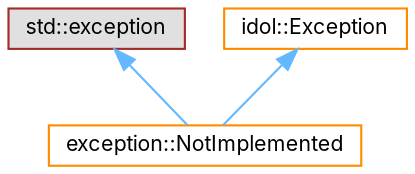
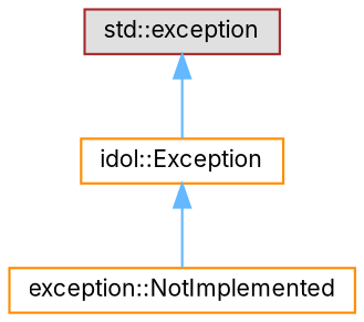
  digraph {
    fontname=Inter
    rankdir=TB
    node [color=darkorange fillcolor=white fontname=Inter fontsize=10 shape=box style=filled]
    edge [color=steelblue1 dir=back fontname=Inter fontsize=10 labelfontname=Helvetica labelfontsize=10 style=solid]
    n1 [color=brown fillcolor="#E0E0E0" height=0.2 label="std::exception" width=0.4]
    n2 [height=0.2 label="idol::Exception" width=0.4]
    n3 [height=0.2 label="exception::NotImplemented" width=0.4]
-   n1 -> n3
+   n1 -> n2
    n2 -> n3
  }
